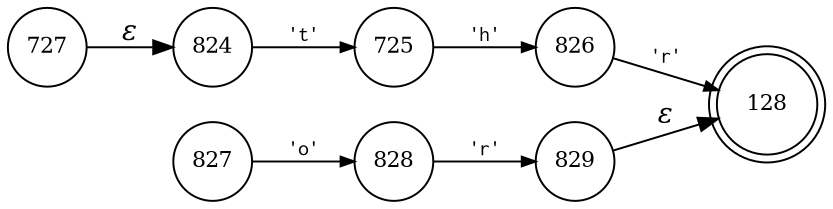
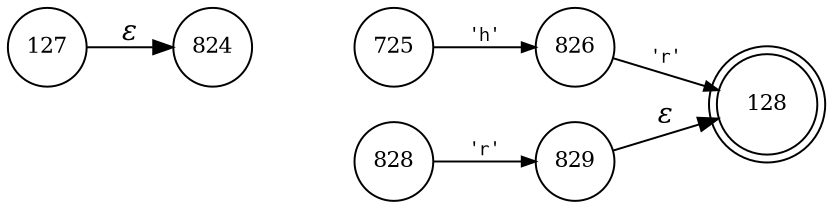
  digraph {
    rankdir=LR
    node [fixedsize=true fontsize=11 shape=circle peripheries=1]
    edge [arrowhead=normal arrowsize=.7 fontname=Courier fontsize=11]
    n1 [label=128 shape=doublecircle width=.6 peripheries=""]
    n2 [label=824 width=.55]
    n3 [label=725 width=.55]
    n4 [label=826 width=.55]
-   n5 [label=827 width=.55]
    n6 [label=828 width=.55]
    n7 [label=829 width=.55]
-   n8 [label=727 width=.55]
-   n2 -> n3 [label="'t'"]
+   n8 [label=127 width=.55]
    n3 -> n4 [label="'h'"]
    n4 -> n1 [label="'r'"]
-   n5 -> n6 [label="'o'"]
    n6 -> n7 [label="'r'"]
    n7 -> n1 [fontname="Times-Italic" label="&epsilon;" arrowhead="" arrowsize="" fontsize=""]
    n8 -> n2 [fontname="Times-Italic" label="&epsilon;" arrowhead="" arrowsize="" fontsize=""]
  }
